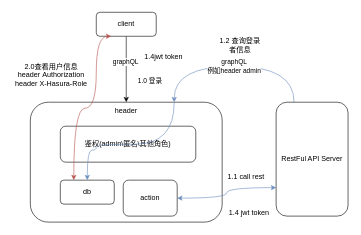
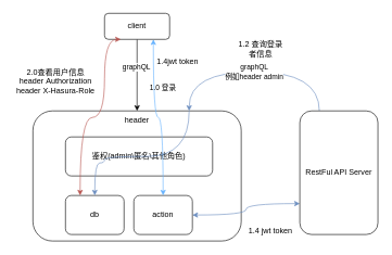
  <mxCell id="0" />
  <mxCell id="1" parent="0" />
  <mxCell id="2" value="header" style="rounded=1;whiteSpace=wrap;html=1;verticalAlign=top;" vertex="1" parent="1"><mxGeometry x="50" y="170" width="320" height="200" as="geometry" /></mxCell>
  <mxCell id="3" value="" style="edgeStyle=orthogonalEdgeStyle;rounded=0;orthogonalLoop=1;jettySize=auto;html=1;" edge="1" parent="1" source="5" target="2"><mxGeometry relative="1" as="geometry" /></mxCell>
  <mxCell id="4" value="graphQL" style="edgeLabel;html=1;align=center;verticalAlign=middle;resizable=0;points=[];" vertex="1" connectable="0" parent="3"><mxGeometry x="-0.237" y="-2" relative="1" as="geometry"><mxPoint as="offset" /></mxGeometry></mxCell>
  <mxCell id="5" value="client" style="rounded=1;whiteSpace=wrap;html=1;" vertex="1" parent="1"><mxGeometry x="160" y="20" width="100" height="40" as="geometry" /></mxCell>
  <mxCell id="6" value="鉴权(admin\匿名\其他角色)" style="rounded=1;whiteSpace=wrap;html=1;" vertex="1" parent="1"><mxGeometry x="100" y="210" width="226" height="60" as="geometry" /></mxCell>
- <mxCell id="7" value="db" style="rounded=1;whiteSpace=wrap;html=1;" vertex="1" parent="1"><mxGeometry x="100" y="300" width="90" height="40" as="geometry" /></mxCell>
+ <mxCell id="7" value="db" style="rounded=1;whiteSpace=wrap;html=1;" vertex="1" parent="1"><mxGeometry x="100" y="300" width="90" height="60" as="geometry" /></mxCell>
  <mxCell id="8" style="edgeStyle=orthogonalEdgeStyle;rounded=0;orthogonalLoop=1;jettySize=auto;html=1;exitX=1;exitY=0.5;exitDx=0;exitDy=0;entryX=0;entryY=0.75;entryDx=0;entryDy=0;curved=1;fillColor=#dae8fc;strokeColor=#6c8ebf;startArrow=classic;startFill=1;" edge="1" parent="1" source="9" target="11"><mxGeometry relative="1" as="geometry" /></mxCell>
  <mxCell id="9" value="action" style="rounded=1;whiteSpace=wrap;html=1;" vertex="1" parent="1"><mxGeometry x="205" y="300" width="90" height="60" as="geometry" /></mxCell>
  <mxCell id="10" value="graphQL&lt;br&gt;例如header admin" style="edgeStyle=orthogonalEdgeStyle;rounded=0;orthogonalLoop=1;jettySize=auto;html=1;exitX=0.25;exitY=0;exitDx=0;exitDy=0;fillColor=#dae8fc;strokeColor=#6c8ebf;entryX=0.75;entryY=0;entryDx=0;entryDy=0;curved=1;" edge="1" parent="1" source="11" target="2"><mxGeometry relative="1" as="geometry"><mxPoint x="210" y="170" as="targetPoint" /><Array as="points"><mxPoint x="490" y="110" /><mxPoint x="290" y="110" /></Array></mxGeometry></mxCell>
  <mxCell id="11" value="RestFul API Server" style="rounded=1;whiteSpace=wrap;html=1;verticalAlign=middle;" vertex="1" parent="1"><mxGeometry x="460" y="170" width="120" height="190" as="geometry" /></mxCell>
  <mxCell id="12" style="edgeStyle=orthogonalEdgeStyle;rounded=0;orthogonalLoop=1;jettySize=auto;html=1;exitX=0.75;exitY=0;exitDx=0;exitDy=0;entryX=0.5;entryY=0;entryDx=0;entryDy=0;curved=1;fillColor=#dae8fc;strokeColor=#6c8ebf;" edge="1" parent="1" source="2" target="7"><mxGeometry relative="1" as="geometry"><Array as="points"><mxPoint x="290" y="240" /><mxPoint x="160" y="240" /><mxPoint x="160" y="250" /><mxPoint x="145" y="250" /></Array></mxGeometry></mxCell>
+ <mxCell id="13" style="edgeStyle=orthogonalEdgeStyle;rounded=0;orthogonalLoop=1;jettySize=auto;html=1;exitX=0.75;exitY=1;exitDx=0;exitDy=0;entryX=0.5;entryY=0;entryDx=0;entryDy=0;fillColor=#cce5ff;strokeColor=#66B2FF;curved=1;startArrow=classic;startFill=1;" edge="1" parent="1" source="5" target="9"><mxGeometry relative="1" as="geometry" /></mxCell>
  <mxCell id="14" value="&lt;font style=&quot;font-size: 11px;&quot;&gt;1.0 登录&lt;br&gt;&lt;/font&gt;" style="text;html=1;strokeColor=none;fillColor=none;align=center;verticalAlign=middle;whiteSpace=wrap;rounded=0;fontSize=12;" vertex="1" parent="1"><mxGeometry x="220" y="120" width="60" height="30" as="geometry" /></mxCell>
- <mxCell id="15" value="1.1 call rest" style="text;html=1;strokeColor=none;fillColor=none;align=center;verticalAlign=middle;whiteSpace=wrap;rounded=0;" vertex="1" parent="1"><mxGeometry x="370" y="280" width="80" height="30" as="geometry" /></mxCell>
  <mxCell id="16" value="1.2 查询登录者信息" style="text;html=1;strokeColor=none;fillColor=none;align=center;verticalAlign=middle;whiteSpace=wrap;rounded=0;" vertex="1" parent="1"><mxGeometry x="360" y="60" width="80" height="30" as="geometry" /></mxCell>
  <mxCell id="17" value="1.4 jwt token" style="text;html=1;strokeColor=none;fillColor=none;align=center;verticalAlign=middle;whiteSpace=wrap;rounded=0;" vertex="1" parent="1"><mxGeometry x="380" y="340" width="70" height="30" as="geometry" /></mxCell>
  <mxCell id="18" value="1.4jwt token" style="text;html=1;strokeColor=none;fillColor=none;align=center;verticalAlign=middle;whiteSpace=wrap;rounded=0;" vertex="1" parent="1"><mxGeometry x="235" y="80" width="75" height="30" as="geometry" /></mxCell>
  <mxCell id="19" style="edgeStyle=orthogonalEdgeStyle;rounded=0;orthogonalLoop=1;jettySize=auto;html=1;exitX=0.25;exitY=1;exitDx=0;exitDy=0;entryX=0.25;entryY=0;entryDx=0;entryDy=0;fillColor=#f8cecc;strokeColor=#b85450;curved=1;startArrow=classic;startFill=1;" edge="1" parent="1" source="5" target="7"><mxGeometry relative="1" as="geometry"><Array as="points"><mxPoint x="160" y="60" /><mxPoint x="160" y="180" /><mxPoint x="123" y="180" /></Array></mxGeometry></mxCell>
  <mxCell id="20" value="2.0查看用户信息&lt;br&gt;header&amp;nbsp;Authorization&lt;br&gt;header&amp;nbsp;X-Hasura-Role" style="text;html=1;strokeColor=none;fillColor=none;align=center;verticalAlign=middle;whiteSpace=wrap;rounded=0;" vertex="1" parent="1"><mxGeometry x="20" y="110" width="130" height="30" as="geometry" /></mxCell>
